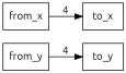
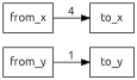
  digraph {
    fontname=Ubuntu
    rankdir=LR
    node [fillcolor=white fontname=Ubuntu shape=box style=filled]
    edge [fontname=Ubuntu]
    n1 [label=<to_y>]
    n2 [label=<to_x>]
    n3 [label=<from_x>]
    n4 [label=<from_y>]
    n3 -> n2 [label=4]
-   n4 -> n1 [label=4]
+   n4 -> n1 [label=1]
  }
